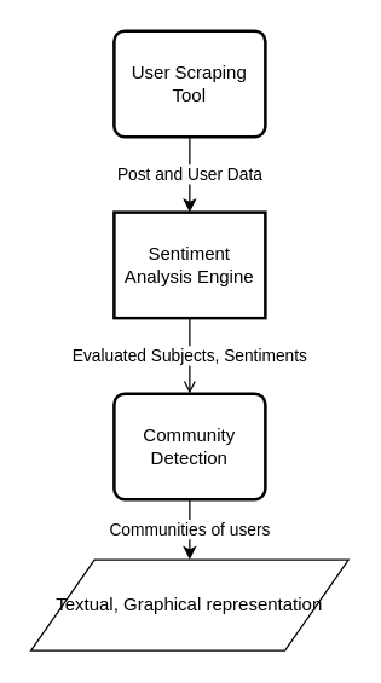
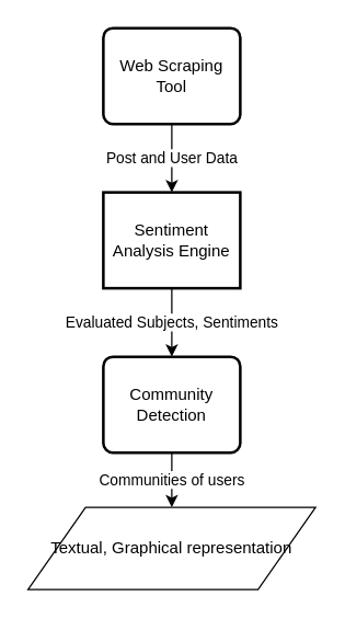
  <mxCell id="0" />
  <mxCell id="1" parent="0" />
- <mxCell id="2" value="User Scraping Tool" style="rounded=1;whiteSpace=wrap;html=1;absoluteArcSize=1;arcSize=14;strokeWidth=2;" vertex="1" parent="1"><mxGeometry x="75" y="20" width="100" height="70" as="geometry" /></mxCell>
+ <mxCell id="2" value="Web Scraping Tool" style="rounded=1;whiteSpace=wrap;html=1;absoluteArcSize=1;arcSize=14;strokeWidth=2;" vertex="1" parent="1"><mxGeometry x="75" y="20" width="100" height="70" as="geometry" /></mxCell>
  <mxCell id="3" value="Sentiment Analysis Engine" style="whiteSpace=wrap;html=1;absoluteArcSize=1;arcSize=14;strokeWidth=2;rounded=0;" vertex="1" parent="1"><mxGeometry x="75" y="140" width="100" height="70" as="geometry" /></mxCell>
  <mxCell id="4" value="Community Detection" style="rounded=1;whiteSpace=wrap;html=1;absoluteArcSize=1;arcSize=14;strokeWidth=2;" vertex="1" parent="1"><mxGeometry x="75" y="260" width="100" height="70" as="geometry" /></mxCell>
  <mxCell id="5" value="Textual, Graphical representation" style="shape=parallelogram;perimeter=parallelogramPerimeter;whiteSpace=wrap;html=1;" vertex="1" parent="1"><mxGeometry x="20" y="370" width="210" height="60" as="geometry" /></mxCell>
  <mxCell id="6" value="Post and User Data" style="endArrow=classic;html=1;exitX=0.5;exitY=1;exitDx=0;exitDy=0;entryX=0.5;entryY=0;entryDx=0;entryDy=0;" edge="1" parent="1" source="2" target="3"><mxGeometry width="50" height="50" relative="1" as="geometry"><mxPoint x="25" y="500" as="sourcePoint" /><mxPoint x="75" y="450" as="targetPoint" /></mxGeometry></mxCell>
- <mxCell id="7" value="Evaluated Subjects, Sentiments" style="endArrow=open;html=1;exitX=0.5;exitY=1;exitDx=0;exitDy=0;entryX=0.5;entryY=0;entryDx=0;entryDy=0;" edge="1" parent="1" source="3" target="4"><mxGeometry width="50" height="50" relative="1" as="geometry"><mxPoint x="25" y="500" as="sourcePoint" /><mxPoint x="75" y="450" as="targetPoint" /></mxGeometry></mxCell>
+ <mxCell id="7" value="Evaluated Subjects, Sentiments" style="endArrow=classic;html=1;exitX=0.5;exitY=1;exitDx=0;exitDy=0;entryX=0.5;entryY=0;entryDx=0;entryDy=0;" edge="1" parent="1" source="3" target="4"><mxGeometry width="50" height="50" relative="1" as="geometry"><mxPoint x="25" y="500" as="sourcePoint" /><mxPoint x="75" y="450" as="targetPoint" /></mxGeometry></mxCell>
  <mxCell id="8" value="Communities of users" style="endArrow=classic;html=1;exitX=0.5;exitY=1;exitDx=0;exitDy=0;entryX=0.5;entryY=0;entryDx=0;entryDy=0;" edge="1" parent="1" source="4" target="5"><mxGeometry width="50" height="50" relative="1" as="geometry"><mxPoint x="25" y="500" as="sourcePoint" /><mxPoint x="75" y="450" as="targetPoint" /></mxGeometry></mxCell>
